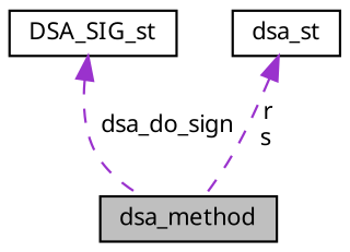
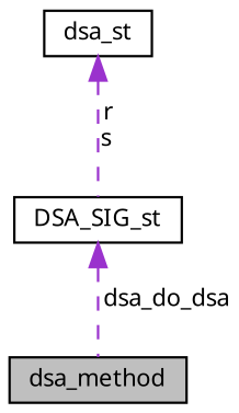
  digraph {
    fontname="Noto Sans"
    node [color=black fillcolor=white fontname="Noto Sans" fontsize=10 shape=record style=filled]
    edge [color=darkorchid3 dir=back fontname="Noto Sans" fontsize=10 labelfontname=Helvetica labelfontsize=10 style=dashed]
    n1 [fillcolor=grey75 fontcolor=black height=0.2 label=dsa_method width=0.4]
    n2 [height=0.2 label=DSA_SIG_st width=0.4]
    n3 [height=0.2 label=dsa_st width=0.4]
-   n2 -> n1 [label=" dsa_do_sign"]
-   n3 -> n1 [label=" r\ns"]
+   n2 -> n1 [label=" dsa_do_dsa"]
+   n3 -> n2 [label=" r\ns"]
  }
